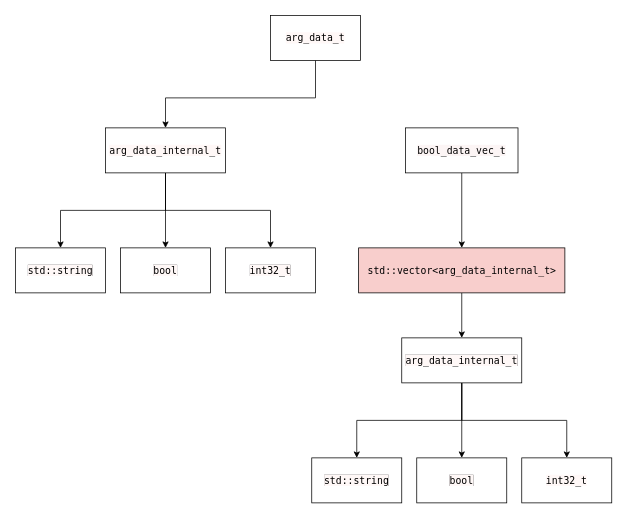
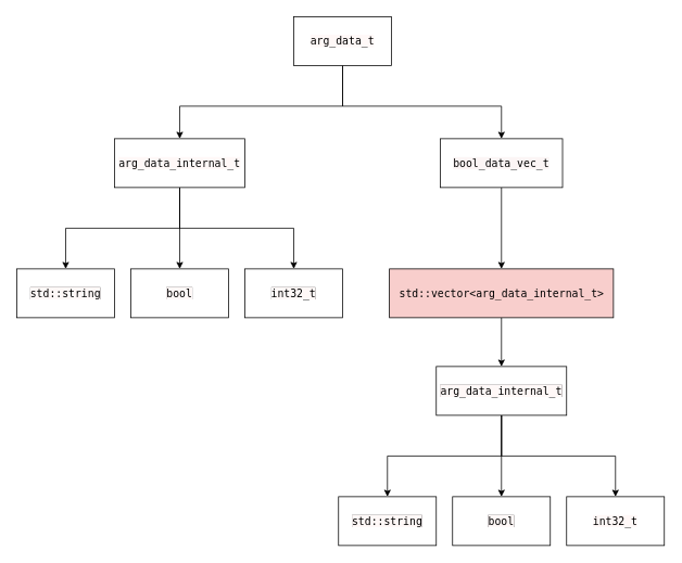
  <mxCell id="0" />
  <mxCell id="1" parent="0" />
  <mxCell id="2" style="edgeStyle=orthogonalEdgeStyle;rounded=0;orthogonalLoop=1;jettySize=auto;html=1;entryX=0.5;entryY=0;entryDx=0;entryDy=0;" edge="1" parent="1" source="4" target="10"><mxGeometry relative="1" as="geometry"><Array as="points"><mxPoint x="420" y="130" /><mxPoint x="220" y="130" /></Array></mxGeometry></mxCell>
+ <mxCell id="3" style="edgeStyle=orthogonalEdgeStyle;rounded=0;orthogonalLoop=1;jettySize=auto;html=1;entryX=0.5;entryY=0;entryDx=0;entryDy=0;" edge="1" parent="1" source="4" target="6"><mxGeometry relative="1" as="geometry"><Array as="points"><mxPoint x="420" y="130" /><mxPoint x="615" y="130" /></Array></mxGeometry></mxCell>
  <mxCell id="4" value="&lt;div&gt;&lt;p style=&quot;font-family:'JetBrains Mono',monospace;font-size:9.8pt;&quot;&gt;&lt;span style=&quot;background-color: rgb(255, 248, 247);&quot;&gt;arg_data_t&lt;/span&gt;&lt;/p&gt;&lt;/div&gt;" style="rounded=0;whiteSpace=wrap;html=1;" vertex="1" parent="1"><mxGeometry x="360" y="20" width="120" height="60" as="geometry" /></mxCell>
  <mxCell id="5" style="edgeStyle=orthogonalEdgeStyle;rounded=0;orthogonalLoop=1;jettySize=auto;html=1;entryX=0.5;entryY=0;entryDx=0;entryDy=0;" edge="1" parent="1" source="6" target="12"><mxGeometry relative="1" as="geometry" /></mxCell>
  <mxCell id="6" value="&lt;div&gt;&lt;pre style=&quot;font-family:'JetBrains Mono',monospace;font-size:9.8pt;&quot;&gt;&lt;font style=&quot;background-color: rgb(252, 245, 245);&quot; color=&quot;#030303&quot;&gt;bool_data_vec_t&lt;/font&gt;&lt;/pre&gt;&lt;/div&gt;" style="rounded=0;whiteSpace=wrap;html=1;" vertex="1" parent="1"><mxGeometry x="540" y="170" width="150" height="60" as="geometry" /></mxCell>
  <mxCell id="7" style="edgeStyle=orthogonalEdgeStyle;rounded=0;orthogonalLoop=1;jettySize=auto;html=1;entryX=0.5;entryY=0;entryDx=0;entryDy=0;" edge="1" parent="1" source="10" target="13"><mxGeometry relative="1" as="geometry" /></mxCell>
  <mxCell id="8" style="edgeStyle=orthogonalEdgeStyle;rounded=0;orthogonalLoop=1;jettySize=auto;html=1;entryX=0.5;entryY=0;entryDx=0;entryDy=0;" edge="1" parent="1" source="10" target="14"><mxGeometry relative="1" as="geometry" /></mxCell>
  <mxCell id="9" style="edgeStyle=orthogonalEdgeStyle;rounded=0;orthogonalLoop=1;jettySize=auto;html=1;" edge="1" parent="1" source="10" target="15"><mxGeometry relative="1" as="geometry" /></mxCell>
  <mxCell id="10" value="&lt;div&gt;&lt;pre style=&quot;font-family:'JetBrains Mono',monospace;font-size:9.8pt;&quot;&gt;&lt;font style=&quot;background-color: rgb(255, 248, 247);&quot; color=&quot;#030303&quot;&gt;arg_data_internal_t&lt;/font&gt;&lt;/pre&gt;&lt;/div&gt;" style="rounded=0;whiteSpace=wrap;html=1;" vertex="1" parent="1"><mxGeometry x="140" y="170" width="160" height="60" as="geometry" /></mxCell>
  <mxCell id="11" style="edgeStyle=orthogonalEdgeStyle;rounded=0;orthogonalLoop=1;jettySize=auto;html=1;entryX=0.5;entryY=0;entryDx=0;entryDy=0;" edge="1" parent="1" source="12" target="19"><mxGeometry relative="1" as="geometry" /></mxCell>
  <mxCell id="12" value="&lt;pre style=&quot;font-family:'JetBrains Mono',monospace;font-size:9.8pt;&quot;&gt;std::vector&amp;lt;arg_data_internal_t&amp;gt;&lt;/pre&gt;" style="rounded=0;whiteSpace=wrap;html=1;fillColor=#f8cecc;" vertex="1" parent="1"><mxGeometry x="477.5" y="330" width="275" height="60" as="geometry" /></mxCell>
  <mxCell id="13" value="&lt;div style=&quot;background-color: rgb(30, 31, 34);&quot;&gt;&lt;pre style=&quot;font-family:'JetBrains Mono',monospace;font-size:9.8pt;&quot;&gt;&lt;span style=&quot;background-color: rgb(255, 248, 247);&quot;&gt;std::string&lt;/span&gt;&lt;/pre&gt;&lt;/div&gt;" style="rounded=0;whiteSpace=wrap;html=1;" vertex="1" parent="1"><mxGeometry x="20" y="330" width="120" height="60" as="geometry" /></mxCell>
  <mxCell id="14" value="&lt;div style=&quot;background-color: rgb(30, 31, 34);&quot;&gt;&lt;pre style=&quot;font-family:'JetBrains Mono',monospace;font-size:9.8pt;&quot;&gt;&lt;span style=&quot;background-color: rgb(255, 248, 247);&quot;&gt;bool&lt;/span&gt;&lt;/pre&gt;&lt;/div&gt;" style="rounded=0;whiteSpace=wrap;html=1;" vertex="1" parent="1"><mxGeometry x="160" y="330" width="120" height="60" as="geometry" /></mxCell>
  <mxCell id="15" value="&lt;div style=&quot;background-color: rgb(30, 31, 34);&quot;&gt;&lt;pre style=&quot;font-family:'JetBrains Mono',monospace;font-size:9.8pt;&quot;&gt;&lt;span style=&quot;background-color: rgb(255, 248, 247);&quot;&gt;int32_t&lt;/span&gt;&lt;/pre&gt;&lt;/div&gt;" style="rounded=0;whiteSpace=wrap;html=1;" vertex="1" parent="1"><mxGeometry x="300" y="330" width="120" height="60" as="geometry" /></mxCell>
  <mxCell id="16" style="edgeStyle=orthogonalEdgeStyle;rounded=0;orthogonalLoop=1;jettySize=auto;html=1;entryX=0.5;entryY=0;entryDx=0;entryDy=0;" edge="1" parent="1" source="19" target="20"><mxGeometry relative="1" as="geometry" /></mxCell>
  <mxCell id="17" style="edgeStyle=orthogonalEdgeStyle;rounded=0;orthogonalLoop=1;jettySize=auto;html=1;entryX=0.5;entryY=0;entryDx=0;entryDy=0;" edge="1" parent="1" source="19" target="21"><mxGeometry relative="1" as="geometry" /></mxCell>
  <mxCell id="18" style="edgeStyle=orthogonalEdgeStyle;rounded=0;orthogonalLoop=1;jettySize=auto;html=1;" edge="1" parent="1" source="19" target="22"><mxGeometry relative="1" as="geometry" /></mxCell>
  <mxCell id="19" value="&lt;div style=&quot;background-color: rgb(30, 31, 34);&quot;&gt;&lt;pre style=&quot;font-family:'JetBrains Mono',monospace;font-size:9.8pt;&quot;&gt;&lt;span style=&quot;background-color: rgb(255, 248, 247);&quot;&gt;arg_data_internal_t&lt;/span&gt;&lt;/pre&gt;&lt;/div&gt;" style="rounded=0;whiteSpace=wrap;html=1;" vertex="1" parent="1"><mxGeometry x="535" y="450" width="160" height="60" as="geometry" /></mxCell>
  <mxCell id="20" value="&lt;div style=&quot;background-color: rgb(30, 31, 34);&quot;&gt;&lt;pre style=&quot;font-family:'JetBrains Mono',monospace;font-size:9.8pt;&quot;&gt;&lt;font style=&quot;background-color: rgb(255, 248, 247);&quot;&gt;std::string&lt;/font&gt;&lt;/pre&gt;&lt;/div&gt;" style="rounded=0;whiteSpace=wrap;html=1;" vertex="1" parent="1"><mxGeometry x="415" y="610" width="120" height="60" as="geometry" /></mxCell>
  <mxCell id="21" value="&lt;div style=&quot;background-color:#1e1f22;color:#bcbec4&quot;&gt;&lt;pre style=&quot;font-family:'JetBrains Mono',monospace;font-size:9.8pt;&quot;&gt;&lt;font style=&quot;background-color: rgb(255, 248, 247);&quot; color=&quot;#000000&quot;&gt;bool&lt;/font&gt;&lt;/pre&gt;&lt;/div&gt;" style="rounded=0;whiteSpace=wrap;html=1;" vertex="1" parent="1"><mxGeometry x="555" y="610" width="120" height="60" as="geometry" /></mxCell>
  <mxCell id="22" value="&lt;div&gt;&lt;pre style=&quot;font-family:'JetBrains Mono',monospace;font-size:9.8pt;&quot;&gt;&lt;span style=&quot;background-color: rgb(255, 248, 247);&quot;&gt;int32_t&lt;/span&gt;&lt;/pre&gt;&lt;/div&gt;" style="rounded=0;whiteSpace=wrap;html=1;" vertex="1" parent="1"><mxGeometry x="695" y="610" width="120" height="60" as="geometry" /></mxCell>
